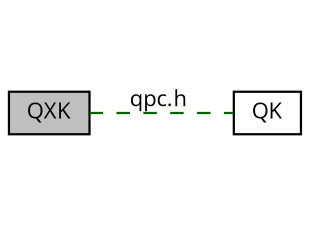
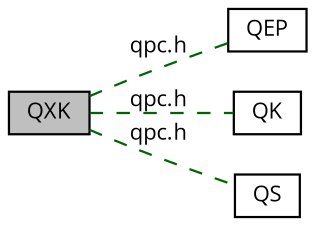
  digraph {
    fontname="Open Sans"
    rankdir=LR
    node [color=black fillcolor=white fontname="Open Sans" fontsize=10 shape=box style=filled]
    edge [color=darkgreen dir=none fontname="Open Sans" fontsize=10 labelfontname=Helvetica labelfontsize=10 shape=plaintext style=dashed]
+   n1 [height=0.2 label=QEP width=0.4]
    n2 [fillcolor=grey75 fontcolor=black height=0.2 label=QXK width=0.4]
    n3 [height=0.2 label=QK width=0.4]
+   n4 [height=0.2 label=QS width=0.4]
+   n2 -> n1 [label="qpc.h"]
    n2 -> n3 [label="qpc.h"]
+   n2 -> n4 [label="qpc.h"]
  }
